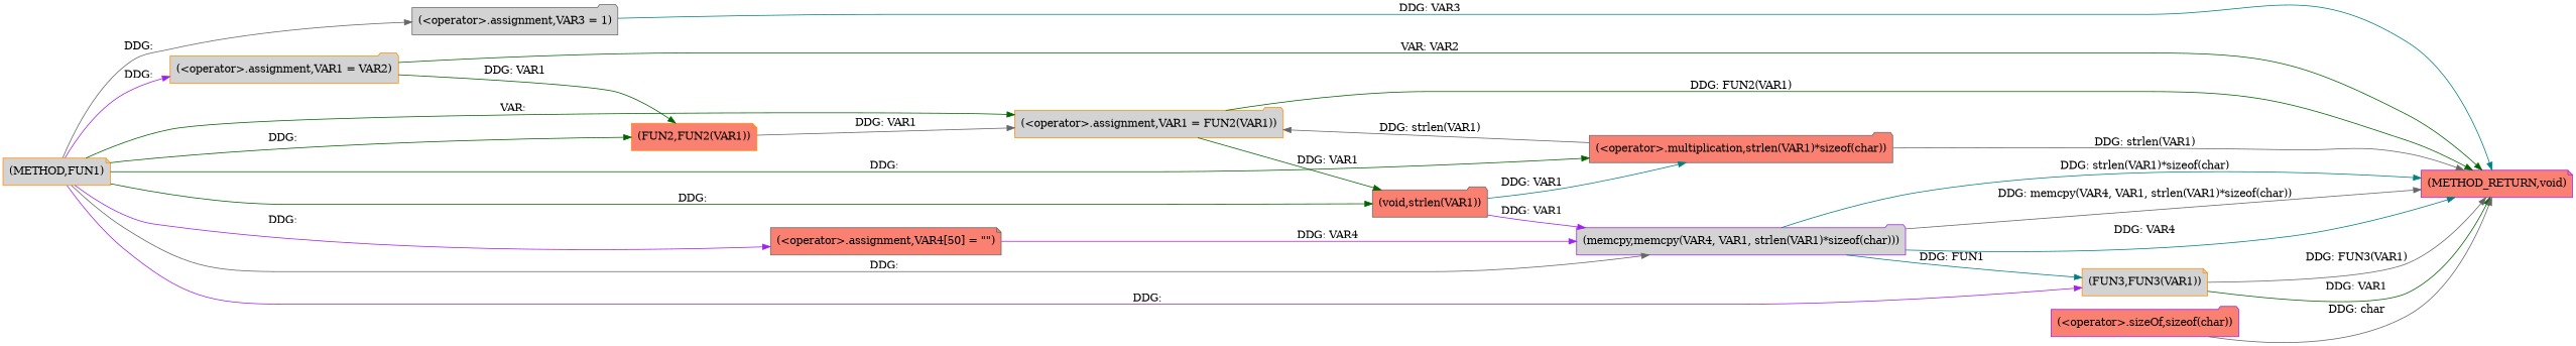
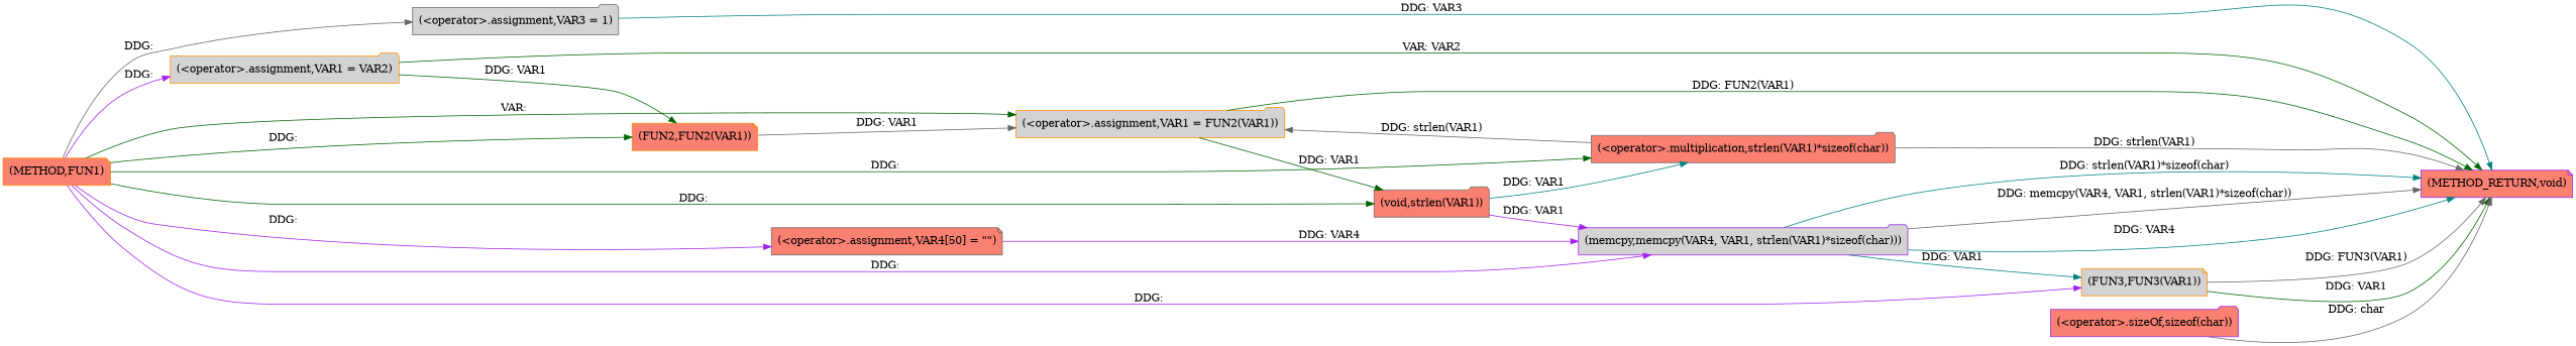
  digraph {
    rankdir=LR
    node [color=darkorange fillcolor=salmon shape=folder style=filled]
    edge [color=darkgreen]
-   n1 [fillcolor=lightgrey label="(METHOD,FUN1)" shape=note]
+   n1 [label="(METHOD,FUN1)" shape=note]
    n2 [fillcolor=lightgrey label="(<operator>.assignment,VAR1 = VAR2)"]
    n3 [color=gray40 fillcolor=lightgrey label="(<operator>.assignment,VAR3 = 1)"]
    n4 [fillcolor=lightgrey label="(<operator>.assignment,VAR1 = FUN2(VAR1))"]
    n5 [label="(FUN2,FUN2(VAR1))" shape=note]
    n6 [color=gray40 label="(<operator>.assignment,VAR4[50] = \"\")" shape=note]
    n7 [color=purple fillcolor=lightgrey label="(memcpy,memcpy(VAR4, VAR1, strlen(VAR1)*sizeof(char)))"]
    n8 [color=gray40 label="(<operator>.multiplication,strlen(VAR1)*sizeof(char))"]
    n9 [color=gray40 label="(void,strlen(VAR1))"]
    n10 [fillcolor=lightgrey label="(FUN3,FUN3(VAR1))" shape=note]
    n11 [color=purple label="(METHOD_RETURN,void)" shape=note]
    n12 [color=purple label="(<operator>.sizeOf,sizeof(char))"]
    n1 -> n2 [color=purple label="DDG: "]
    n1 -> n3 [color=gray40 label="DDG: "]
    n1 -> n4 [label="VAR: "]
    n1 -> n5 [label="DDG: "]
    n1 -> n6 [color=purple label="DDG: "]
-   n1 -> n7 [color=gray40 label="DDG: "]
+   n1 -> n7 [color=purple label="DDG: "]
    n1 -> n8 [label="DDG: "]
    n1 -> n9 [label="DDG: "]
    n1 -> n10 [color=purple label="DDG: "]
    n2 -> n5 [label="DDG: VAR1"]
    n2 -> n11 [label="VAR: VAR2"]
    n3 -> n11 [color=teal label="DDG: VAR3"]
    n4 -> n9 [label="DDG: VAR1"]
    n4 -> n11 [label="DDG: FUN2(VAR1)"]
    n5 -> n4 [color=gray40 label="DDG: VAR1"]
    n6 -> n7 [color=purple label="DDG: VAR4"]
-   n7 -> n10 [color=teal label="DDG: FUN1"]
+   n7 -> n10 [color=teal label="DDG: VAR1"]
    n7 -> n11 [color=teal label="DDG: strlen(VAR1)*sizeof(char)"]
    n7 -> n11 [color=gray40 label="DDG: memcpy(VAR4, VAR1, strlen(VAR1)*sizeof(char))"]
    n7 -> n11 [color=teal label="DDG: VAR4"]
    n8 -> n4 [color=gray40 label="DDG: strlen(VAR1)"]
    n8 -> n11 [color=gray40 label="DDG: strlen(VAR1)"]
    n9 -> n7 [color=purple label="DDG: VAR1"]
    n9 -> n8 [color=teal label="DDG: VAR1"]
    n10 -> n11 [color=gray40 label="DDG: FUN3(VAR1)"]
    n10 -> n11 [label="DDG: VAR1"]
    n12 -> n11 [color=gray40 label="DDG: char"]
  }
